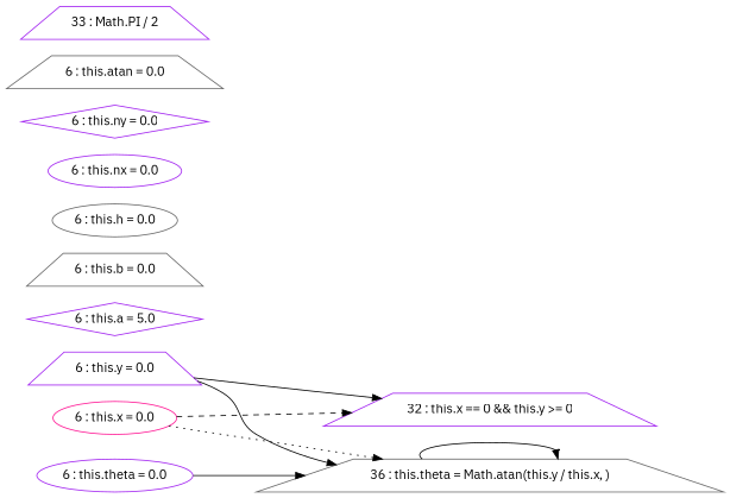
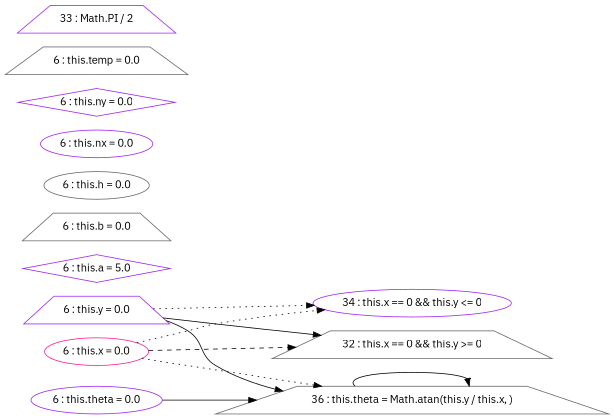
  digraph {
    fontname="IBM Plex Sans"
    rankdir=LR
    node [color=purple fontname="IBM Plex Sans" shape=trapezium]
    edge [fontname="IBM Plex Sans" style=solid]
    "6 : this.x = 0.0" [color=deeppink shape=ellipse]
-   "32 : this.x == 0 && this.y >= 0"
+   "32 : this.x == 0 && this.y >= 0" [color=gray40]
    "36 : this.theta = Math.atan(this.y / this.x, )" [color=gray40]
+   "34 : this.x == 0 && this.y <= 0" [shape=ellipse]
    "6 : this.y = 0.0"
    n6 [label="6 : this.a = 5.0" shape=diamond]
    "6 : this.b = 0.0" [color=gray40]
    "6 : this.h = 0.0" [color=gray40 shape=ellipse]
    "6 : this.nx = 0.0" [shape=ellipse]
    "6 : this.ny = 0.0" [shape=diamond]
    "6 : this.theta = 0.0" [shape=ellipse]
-   "6 : this.temp = 0.0" [color=gray40 label="6 : this.atan = 0.0"]
+   "6 : this.temp = 0.0" [color=gray40]
    "33 : Math.PI / 2"
    "6 : this.x = 0.0" -> "32 : this.x == 0 && this.y >= 0" [style=dashed]
    "6 : this.x = 0.0" -> "36 : this.theta = Math.atan(this.y / this.x, )" [style=dotted]
+   "6 : this.x = 0.0" -> "34 : this.x == 0 && this.y <= 0" [style=dotted]
    "36 : this.theta = Math.atan(this.y / this.x, )" -> "36 : this.theta = Math.atan(this.y / this.x, )"
    "6 : this.y = 0.0" -> "32 : this.x == 0 && this.y >= 0"
    "6 : this.y = 0.0" -> "36 : this.theta = Math.atan(this.y / this.x, )"
+   "6 : this.y = 0.0" -> "34 : this.x == 0 && this.y <= 0" [style=dotted]
    "6 : this.theta = 0.0" -> "36 : this.theta = Math.atan(this.y / this.x, )"
  }
